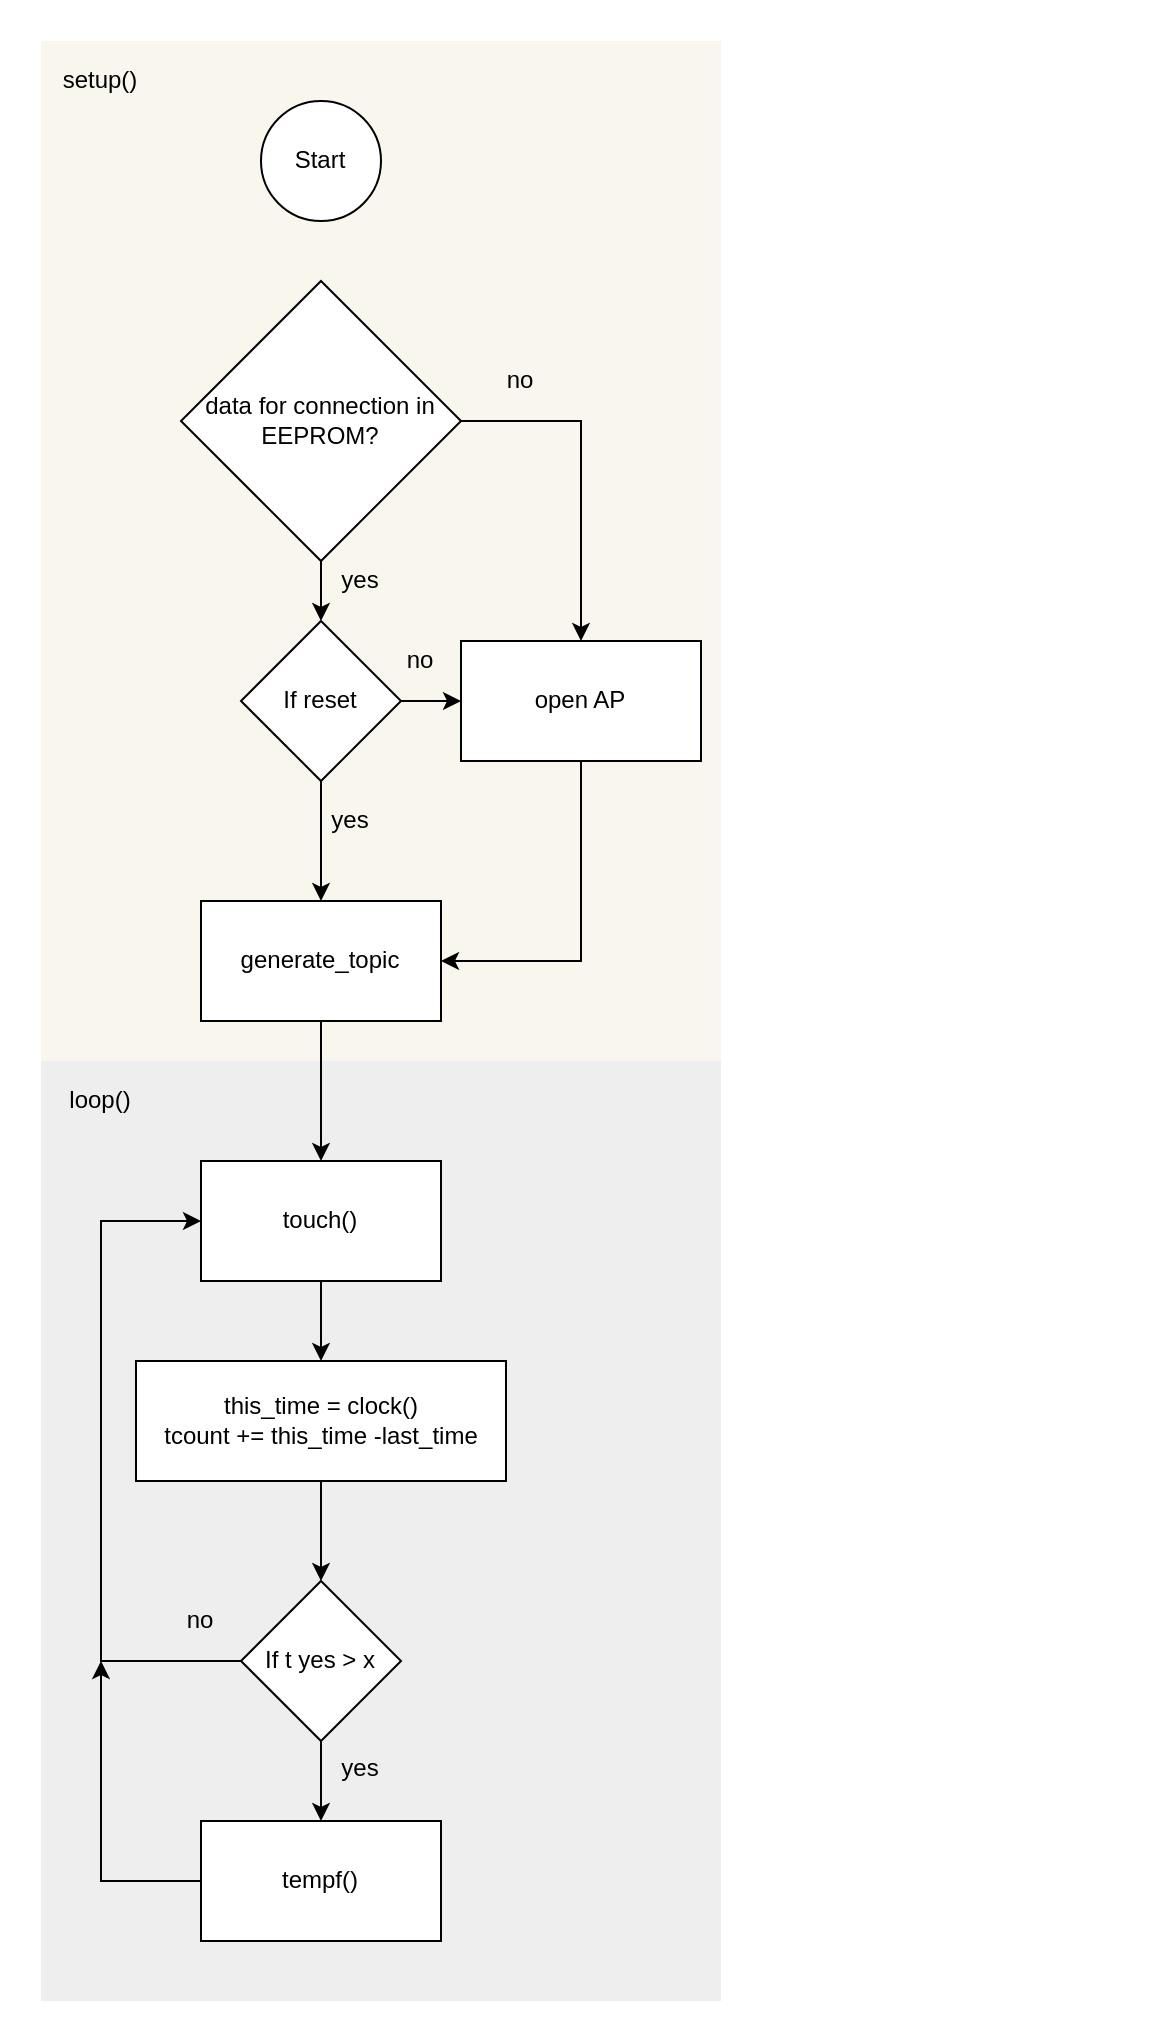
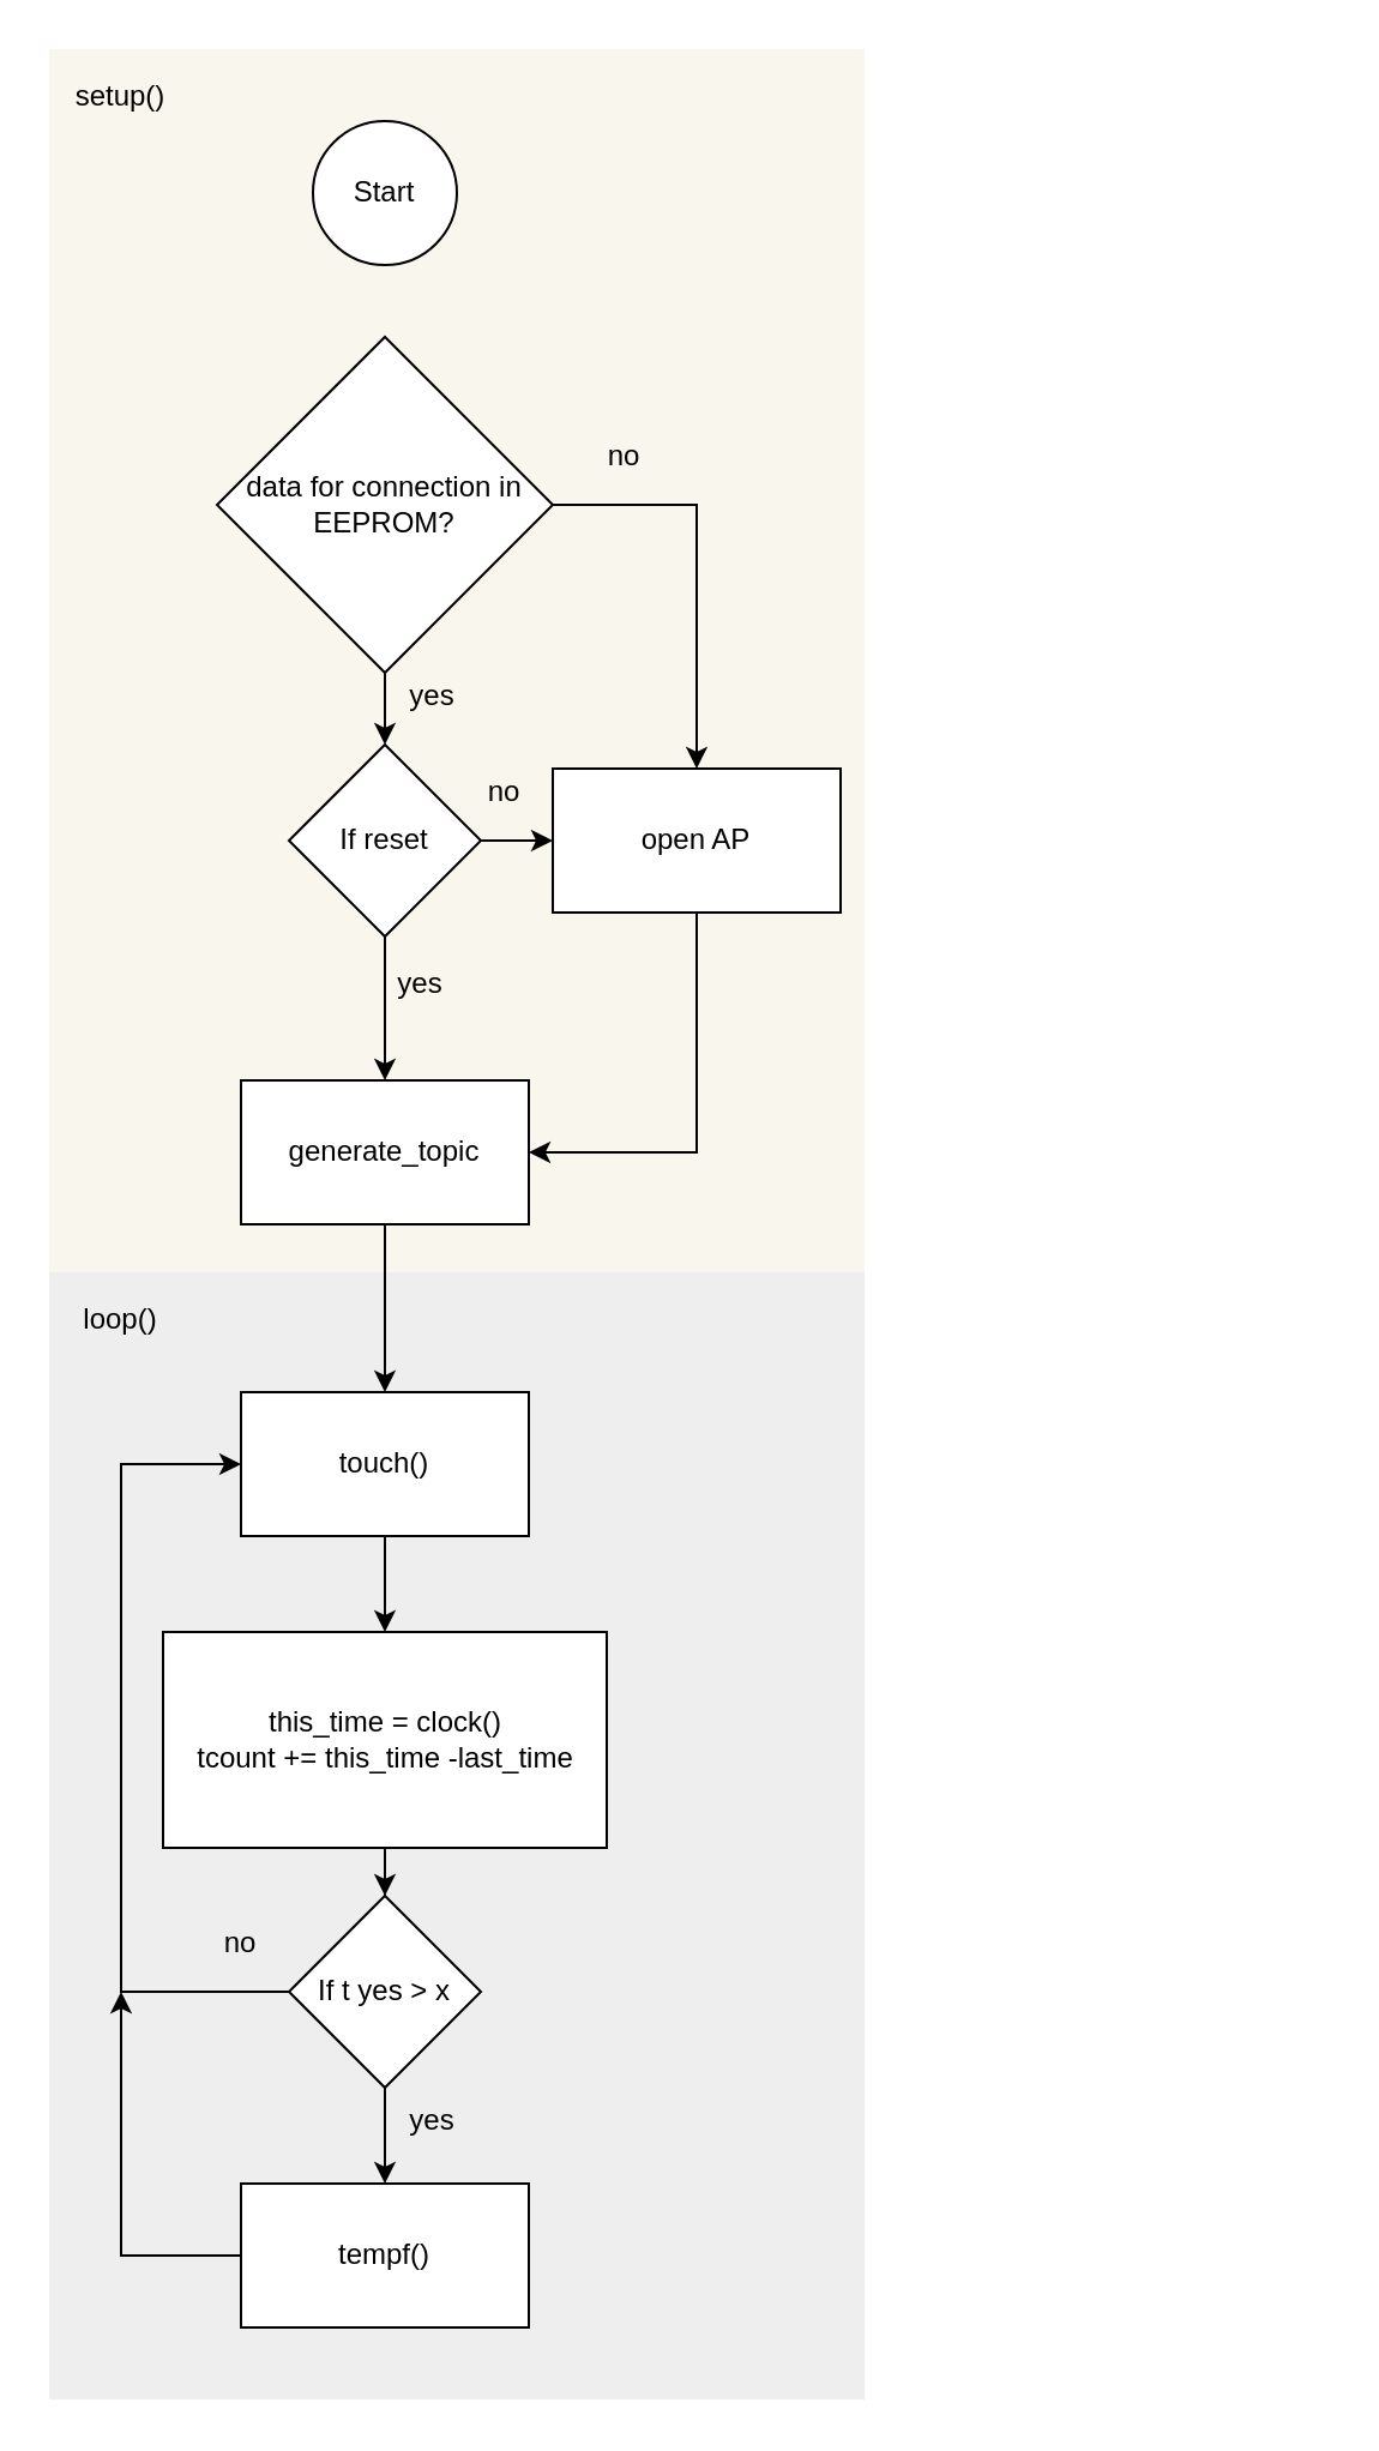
  <mxCell id="0" />
  <mxCell id="1" parent="0" />
  <mxCell id="2" value="" style="rounded=0;whiteSpace=wrap;html=1;strokeColor=none;fillColor=#f9f7ed;" parent="1" vertex="1"><mxGeometry x="20" y="20" width="340" height="510" as="geometry" /></mxCell>
  <mxCell id="3" value="" style="rounded=0;whiteSpace=wrap;html=1;fillColor=#eeeeee;strokeColor=none;" parent="1" vertex="1"><mxGeometry x="20" y="530" width="340" height="470" as="geometry" /></mxCell>
  <mxCell id="4" value="Start" style="ellipse;whiteSpace=wrap;html=1;aspect=fixed;" parent="1" vertex="1"><mxGeometry x="130" y="50" width="60" height="60" as="geometry" /></mxCell>
  <mxCell id="5" style="edgeStyle=orthogonalEdgeStyle;rounded=0;orthogonalLoop=1;jettySize=auto;html=1;" parent="1" source="6" target="19" edge="1"><mxGeometry relative="1" as="geometry" /></mxCell>
  <mxCell id="6" value="If reset" style="rhombus;whiteSpace=wrap;html=1;" parent="1" vertex="1"><mxGeometry x="120" y="310" width="80" height="80" as="geometry" /></mxCell>
  <mxCell id="7" value="" style="edgeStyle=orthogonalEdgeStyle;rounded=0;orthogonalLoop=1;jettySize=auto;html=1;" parent="1" source="8" target="10" edge="1"><mxGeometry relative="1" as="geometry" /></mxCell>
  <mxCell id="8" value="touch()" style="rounded=0;whiteSpace=wrap;html=1;" parent="1" vertex="1"><mxGeometry x="100" y="580" width="120" height="60" as="geometry" /></mxCell>
  <mxCell id="9" value="" style="edgeStyle=orthogonalEdgeStyle;rounded=0;orthogonalLoop=1;jettySize=auto;html=1;" parent="1" source="10" target="13" edge="1"><mxGeometry relative="1" as="geometry" /></mxCell>
- <mxCell id="10" value="this_time = clock()&lt;br&gt;tcount += this_time -last_time" style="rounded=0;whiteSpace=wrap;html=1;" parent="1" vertex="1"><mxGeometry x="67.5" y="680" width="185" height="60" as="geometry" /></mxCell>
+ <mxCell id="10" value="this_time = clock()&lt;br&gt;tcount += this_time -last_time" style="rounded=0;whiteSpace=wrap;html=1;" parent="1" vertex="1"><mxGeometry x="67.5" y="680" width="185" height="90" as="geometry" /></mxCell>
  <mxCell id="11" style="edgeStyle=orthogonalEdgeStyle;rounded=0;orthogonalLoop=1;jettySize=auto;html=1;entryX=0;entryY=0.5;entryDx=0;entryDy=0;" parent="1" source="13" target="8" edge="1"><mxGeometry relative="1" as="geometry"><Array as="points"><mxPoint x="50" y="830" /><mxPoint x="50" y="610" /></Array></mxGeometry></mxCell>
  <mxCell id="12" value="" style="edgeStyle=orthogonalEdgeStyle;rounded=0;orthogonalLoop=1;jettySize=auto;html=1;" parent="1" source="13" target="15" edge="1"><mxGeometry relative="1" as="geometry" /></mxCell>
  <mxCell id="13" value="If t yes &amp;gt; x" style="rhombus;whiteSpace=wrap;html=1;" parent="1" vertex="1"><mxGeometry x="120" y="790" width="80" height="80" as="geometry" /></mxCell>
  <mxCell id="14" style="edgeStyle=orthogonalEdgeStyle;rounded=0;orthogonalLoop=1;jettySize=auto;html=1;" parent="1" source="15" edge="1"><mxGeometry relative="1" as="geometry"><mxPoint x="50" y="830" as="targetPoint" /><Array as="points"><mxPoint x="50" y="940" /></Array></mxGeometry></mxCell>
  <mxCell id="15" value="tempf()" style="rounded=0;whiteSpace=wrap;html=1;" parent="1" vertex="1"><mxGeometry x="100" y="910" width="120" height="60" as="geometry" /></mxCell>
  <mxCell id="16" value="loop()" style="text;html=1;strokeColor=none;fillColor=none;align=center;verticalAlign=middle;whiteSpace=wrap;rounded=0;" parent="1" vertex="1"><mxGeometry x="30" y="540" width="40" height="20" as="geometry" /></mxCell>
  <mxCell id="17" value="setup()" style="text;html=1;strokeColor=none;fillColor=none;align=center;verticalAlign=middle;whiteSpace=wrap;rounded=0;" parent="1" vertex="1"><mxGeometry x="30" y="30" width="40" height="20" as="geometry" /></mxCell>
  <mxCell id="18" style="edgeStyle=orthogonalEdgeStyle;rounded=0;orthogonalLoop=1;jettySize=auto;html=1;exitX=0.5;exitY=1;exitDx=0;exitDy=0;" parent="1" source="19" target="8" edge="1"><mxGeometry relative="1" as="geometry" /></mxCell>
  <mxCell id="19" value="generate_topic" style="rounded=0;whiteSpace=wrap;html=1;" parent="1" vertex="1"><mxGeometry x="100" y="450" width="120" height="60" as="geometry" /></mxCell>
  <mxCell id="20" style="edgeStyle=orthogonalEdgeStyle;rounded=0;orthogonalLoop=1;jettySize=auto;html=1;exitX=0.5;exitY=1;exitDx=0;exitDy=0;entryX=1;entryY=0.5;entryDx=0;entryDy=0;" parent="1" source="21" target="19" edge="1"><mxGeometry relative="1" as="geometry" /></mxCell>
  <mxCell id="21" value="open AP" style="rounded=0;whiteSpace=wrap;html=1;" parent="1" vertex="1"><mxGeometry x="230" y="320" width="120" height="60" as="geometry" /></mxCell>
  <mxCell id="22" value="" style="edgeStyle=orthogonalEdgeStyle;rounded=0;orthogonalLoop=1;jettySize=auto;html=1;" parent="1" source="6" target="21" edge="1"><mxGeometry relative="1" as="geometry"><mxPoint x="280" y="460" as="targetPoint" /><mxPoint x="200" y="350" as="sourcePoint" /></mxGeometry></mxCell>
  <mxCell id="23" value="" style="edgeStyle=orthogonalEdgeStyle;rounded=0;orthogonalLoop=1;jettySize=auto;html=1;" parent="1" source="25" target="6" edge="1"><mxGeometry relative="1" as="geometry" /></mxCell>
  <mxCell id="24" style="edgeStyle=orthogonalEdgeStyle;rounded=0;orthogonalLoop=1;jettySize=auto;html=1;exitX=1;exitY=0.5;exitDx=0;exitDy=0;" parent="1" source="25" target="21" edge="1"><mxGeometry relative="1" as="geometry" /></mxCell>
  <mxCell id="25" value="data for connection in EEPROM?" style="rhombus;whiteSpace=wrap;html=1;" parent="1" vertex="1"><mxGeometry x="90" y="140" width="140" height="140" as="geometry" /></mxCell>
  <mxCell id="26" value="no" style="text;html=1;strokeColor=none;fillColor=none;align=center;verticalAlign=middle;whiteSpace=wrap;rounded=0;" parent="1" vertex="1"><mxGeometry x="240" y="180" width="40" height="20" as="geometry" /></mxCell>
  <mxCell id="27" value="no" style="text;html=1;strokeColor=none;fillColor=none;align=center;verticalAlign=middle;whiteSpace=wrap;rounded=0;" parent="1" vertex="1"><mxGeometry x="190" y="320" width="40" height="20" as="geometry" /></mxCell>
  <mxCell id="28" value="yes" style="text;html=1;strokeColor=none;fillColor=none;align=center;verticalAlign=middle;whiteSpace=wrap;rounded=0;" parent="1" vertex="1"><mxGeometry x="160" y="280" width="40" height="20" as="geometry" /></mxCell>
  <mxCell id="29" value="yes" style="text;html=1;strokeColor=none;fillColor=none;align=center;verticalAlign=middle;whiteSpace=wrap;rounded=0;" parent="1" vertex="1"><mxGeometry x="150" y="400" width="50" height="20" as="geometry" /></mxCell>
  <mxCell id="30" style="edgeStyle=orthogonalEdgeStyle;rounded=0;orthogonalLoop=1;jettySize=auto;html=1;exitX=0.5;exitY=1;exitDx=0;exitDy=0;" parent="1" edge="1"><mxGeometry relative="1" as="geometry"><mxPoint x="530" y="195" as="sourcePoint" /></mxGeometry></mxCell>
  <mxCell id="31" value="" style="edgeStyle=orthogonalEdgeStyle;rounded=0;orthogonalLoop=1;jettySize=auto;html=1;" parent="1" edge="1"><mxGeometry relative="1" as="geometry"><mxPoint x="530" as="sourcePoint" y="290" /></mxGeometry></mxCell>
  <mxCell id="32" style="edgeStyle=orthogonalEdgeStyle;rounded=0;orthogonalLoop=1;jettySize=auto;html=1;exitX=0.5;exitY=1;exitDx=0;exitDy=0;entryX=0.5;entryY=0;entryDx=0;entryDy=0;" parent="1" edge="1"><mxGeometry relative="1" as="geometry"><mxPoint x="488" y="885" as="sourcePoint" /></mxGeometry></mxCell>
  <mxCell id="33" style="edgeStyle=orthogonalEdgeStyle;rounded=0;orthogonalLoop=1;jettySize=auto;html=1;exitX=1;exitY=0.5;exitDx=0;exitDy=0;entryX=0.5;entryY=0;entryDx=0;entryDy=0;" parent="1" edge="1"><mxGeometry relative="1" as="geometry"><mxPoint x="553" y="820" as="sourcePoint" /></mxGeometry></mxCell>
  <mxCell id="34" value="" style="edgeStyle=orthogonalEdgeStyle;rounded=0;orthogonalLoop=1;jettySize=auto;html=1;" parent="1" edge="1"><mxGeometry relative="1" as="geometry"><mxPoint x="488" y="995" as="sourcePoint" /></mxGeometry></mxCell>
  <mxCell id="35" value="" style="edgeStyle=orthogonalEdgeStyle;rounded=0;orthogonalLoop=1;jettySize=auto;html=1;" parent="1" edge="1"><mxGeometry relative="1" as="geometry"><mxPoint x="530" y="135" as="targetPoint" /></mxGeometry></mxCell>
  <mxCell id="36" value="yes" style="text;html=1;strokeColor=none;fillColor=none;align=center;verticalAlign=middle;whiteSpace=wrap;rounded=0;" parent="1" vertex="1"><mxGeometry x="160" y="874" width="40" height="20" as="geometry" /></mxCell>
  <mxCell id="37" value="no" style="text;html=1;strokeColor=none;fillColor=none;align=center;verticalAlign=middle;whiteSpace=wrap;rounded=0;" parent="1" vertex="1"><mxGeometry x="80" y="800" width="40" height="20" as="geometry" /></mxCell>
